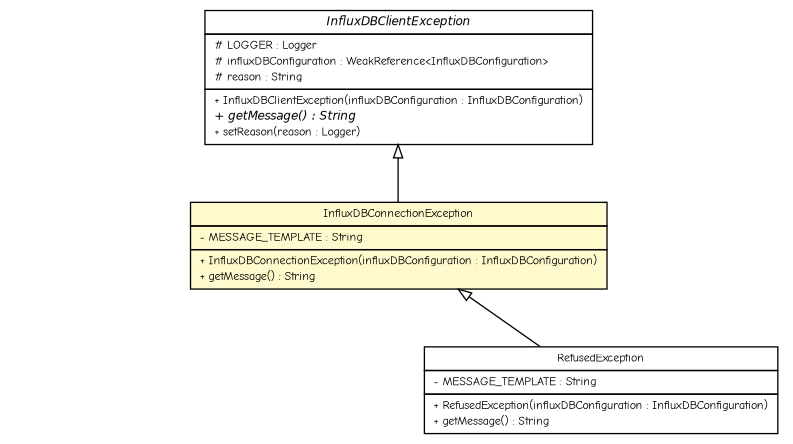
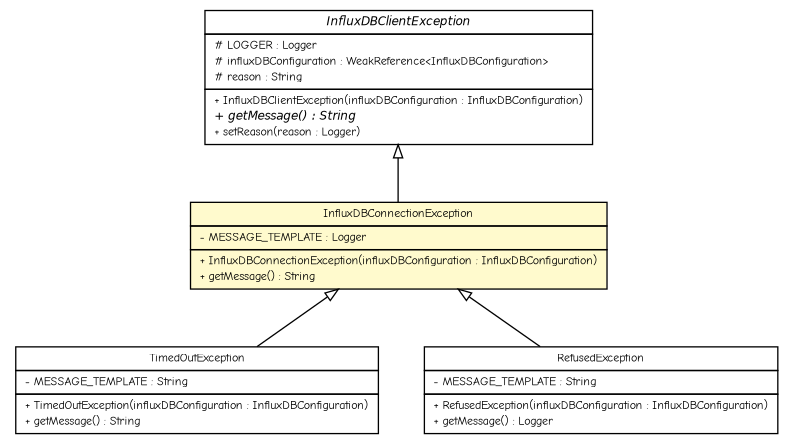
  digraph {
    fontname="Comic Neue"
    nodesep=0.25
    ranksep=0.5
    node [fontcolor=black fontname="Comic Neue" fontsize=9.0 shape=plaintext]
    edge [arrowtail=empty dir=back fontname="Comic Neue" fontsize=10 headport=p labelfontname=Helvetica labelfontsize=10 tailport=p]
-   n1 [label=<<table title="com.polymathiccoder.servo.publish.influxdb.operations.error.InfluxDBConnectionException" border="0" cellborder="1" cellspacing="0" cellpadding="2" port="p" bgcolor="lemonChiffon" href="./InfluxDBConnectionException.html"> 		<tr><td><table border="0" cellspacing="0" cellpadding="1"> <tr><td align="center" balign="center"> InfluxDBConnectionException </td></tr> 		</table></td></tr> 		<tr><td><table border="0" cellspacing="0" cellpadding="1"> <tr><td align="left" balign="left"> - MESSAGE_TEMPLATE : String </td></tr> 		</table></td></tr> 		<tr><td><table border="0" cellspacing="0" cellpadding="1"> <tr><td align="left" balign="left"> + InfluxDBConnectionException(influxDBConfiguration : InfluxDBConfiguration) </td></tr> <tr><td align="left" balign="left"> + getMessage() : String </td></tr> 		</table></td></tr> 		</table>>]
-   n3 [label=<<table title="com.polymathiccoder.servo.publish.influxdb.operations.error.InfluxDBConnectionException.RefusedException" border="0" cellborder="1" cellspacing="0" cellpadding="2" port="p" href="./InfluxDBConnectionException.RefusedException.html"> 		<tr><td><table border="0" cellspacing="0" cellpadding="1"> <tr><td align="center" balign="center"> RefusedException </td></tr> 		</table></td></tr> 		<tr><td><table border="0" cellspacing="0" cellpadding="1"> <tr><td align="left" balign="left"> - MESSAGE_TEMPLATE : String </td></tr> 		</table></td></tr> 		<tr><td><table border="0" cellspacing="0" cellpadding="1"> <tr><td align="left" balign="left"> + RefusedException(influxDBConfiguration : InfluxDBConfiguration) </td></tr> <tr><td align="left" balign="left"> + getMessage() : String </td></tr> 		</table></td></tr> 		</table>>]
+   n1 [label=<<table title="com.polymathiccoder.servo.publish.influxdb.operations.error.InfluxDBConnectionException" border="0" cellborder="1" cellspacing="0" cellpadding="2" port="p" bgcolor="lemonChiffon" href="./InfluxDBConnectionException.html"> 		<tr><td><table border="0" cellspacing="0" cellpadding="1"> <tr><td align="center" balign="center"> InfluxDBConnectionException </td></tr> 		</table></td></tr> 		<tr><td><table border="0" cellspacing="0" cellpadding="1"> <tr><td align="left" balign="left"> - MESSAGE_TEMPLATE : Logger </td></tr> 		</table></td></tr> 		<tr><td><table border="0" cellspacing="0" cellpadding="1"> <tr><td align="left" balign="left"> + InfluxDBConnectionException(influxDBConfiguration : InfluxDBConfiguration) </td></tr> <tr><td align="left" balign="left"> + getMessage() : String </td></tr> 		</table></td></tr> 		</table>>]
+   n2 [label=<<table title="com.polymathiccoder.servo.publish.influxdb.operations.error.InfluxDBConnectionException.TimedOutException" border="0" cellborder="1" cellspacing="0" cellpadding="2" port="p" href="./InfluxDBConnectionException.TimedOutException.html"> 		<tr><td><table border="0" cellspacing="0" cellpadding="1"> <tr><td align="center" balign="center"> TimedOutException </td></tr> 		</table></td></tr> 		<tr><td><table border="0" cellspacing="0" cellpadding="1"> <tr><td align="left" balign="left"> - MESSAGE_TEMPLATE : String </td></tr> 		</table></td></tr> 		<tr><td><table border="0" cellspacing="0" cellpadding="1"> <tr><td align="left" balign="left"> + TimedOutException(influxDBConfiguration : InfluxDBConfiguration) </td></tr> <tr><td align="left" balign="left"> + getMessage() : String </td></tr> 		</table></td></tr> 		</table>>]
+   n3 [label=<<table title="com.polymathiccoder.servo.publish.influxdb.operations.error.InfluxDBConnectionException.RefusedException" border="0" cellborder="1" cellspacing="0" cellpadding="2" port="p" href="./InfluxDBConnectionException.RefusedException.html"> 		<tr><td><table border="0" cellspacing="0" cellpadding="1"> <tr><td align="center" balign="center"> RefusedException </td></tr> 		</table></td></tr> 		<tr><td><table border="0" cellspacing="0" cellpadding="1"> <tr><td align="left" balign="left"> - MESSAGE_TEMPLATE : String </td></tr> 		</table></td></tr> 		<tr><td><table border="0" cellspacing="0" cellpadding="1"> <tr><td align="left" balign="left"> + RefusedException(influxDBConfiguration : InfluxDBConfiguration) </td></tr> <tr><td align="left" balign="left"> + getMessage() : Logger </td></tr> 		</table></td></tr> 		</table>>]
    n4 [label=<<table title="com.polymathiccoder.servo.publish.influxdb.operations.error.InfluxDBClientException" border="0" cellborder="1" cellspacing="0" cellpadding="2" port="p" href="./InfluxDBClientException.html"> 		<tr><td><table border="0" cellspacing="0" cellpadding="1"> <tr><td align="center" balign="center"><font face="Helvetica-Oblique"> InfluxDBClientException </font></td></tr> 		</table></td></tr> 		<tr><td><table border="0" cellspacing="0" cellpadding="1"> <tr><td align="left" balign="left"> # LOGGER : Logger </td></tr> <tr><td align="left" balign="left"> # influxDBConfiguration : WeakReference&lt;InfluxDBConfiguration&gt; </td></tr> <tr><td align="left" balign="left"> # reason : String </td></tr> 		</table></td></tr> 		<tr><td><table border="0" cellspacing="0" cellpadding="1"> <tr><td align="left" balign="left"> + InfluxDBClientException(influxDBConfiguration : InfluxDBConfiguration) </td></tr> <tr><td align="left" balign="left"><font face="Helvetica-Oblique" point-size="9.0"> + getMessage() : String </font></td></tr> <tr><td align="left" balign="left"> + setReason(reason : Logger) </td></tr> 		</table></td></tr> 		</table>>]
+   n1 -> n2
    n1 -> n3
    n4 -> n1
  }
